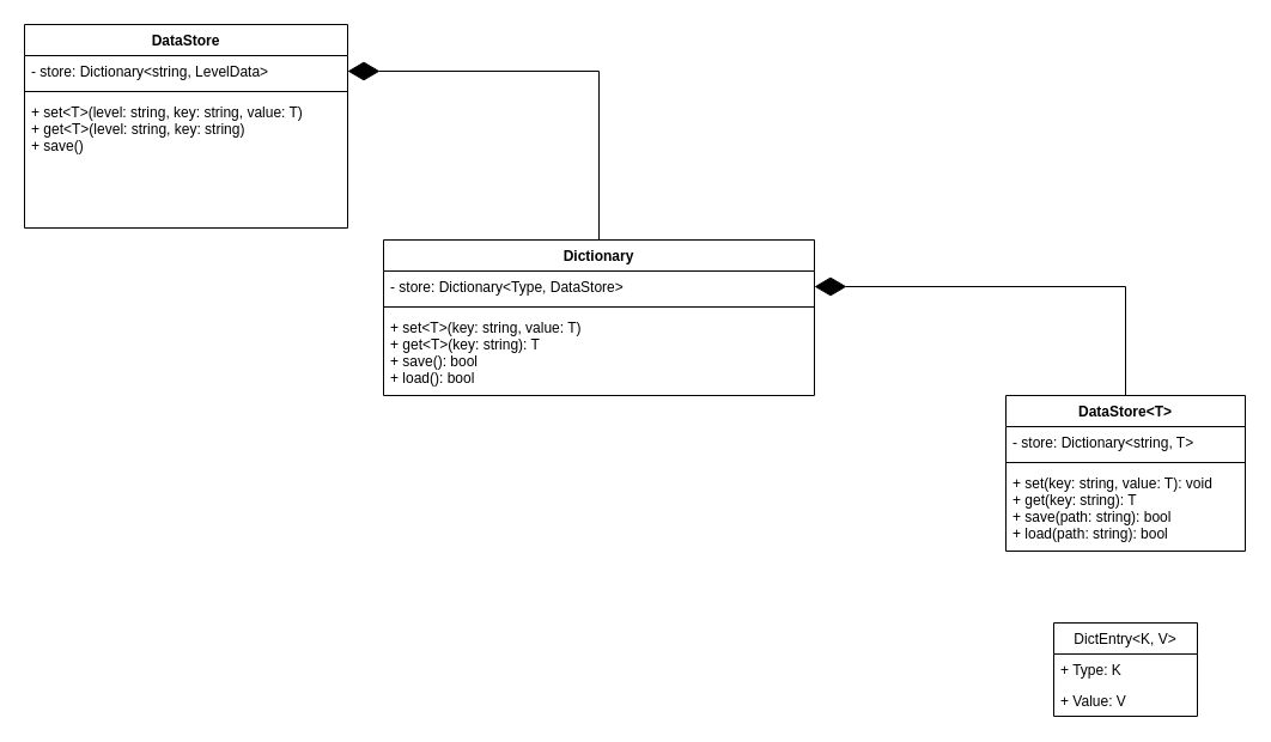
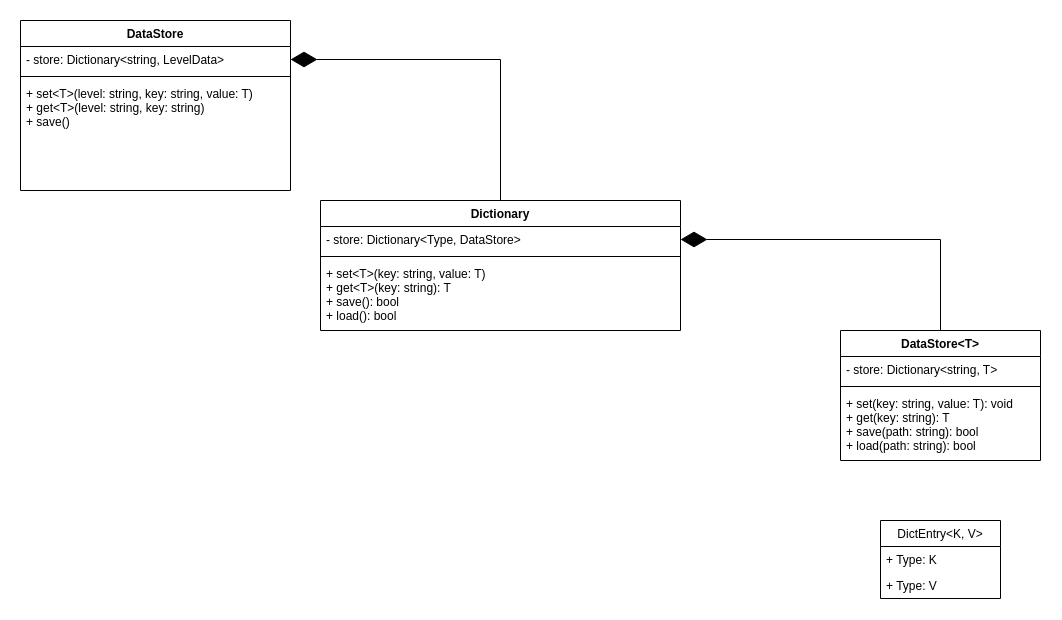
  <mxCell id="0" />
  <mxCell id="1" parent="0" />
  <mxCell id="2" value="" style="endArrow=diamondThin;endFill=1;endSize=24;html=1;exitX=0.5;exitY=0;exitDx=0;exitDy=0;entryX=1;entryY=0.5;entryDx=0;entryDy=0;rounded=0;" edge="1" parent="1" source="12" target="9"><mxGeometry width="160" relative="1" as="geometry"><mxPoint x="700" y="590" as="sourcePoint" /><mxPoint x="860" y="590" as="targetPoint" /><Array as="points"><mxPoint x="940" y="239" /></Array></mxGeometry></mxCell>
  <mxCell id="3" value="DataStore" style="swimlane;fontStyle=1;align=center;verticalAlign=top;childLayout=stackLayout;horizontal=1;startSize=26;horizontalStack=0;resizeParent=1;resizeParentMax=0;resizeLast=0;collapsible=1;marginBottom=0;" vertex="1" parent="1"><mxGeometry x="20" y="20" width="270" height="170" as="geometry" /></mxCell>
  <mxCell id="4" value="- store: Dictionary&lt;string, LevelData&gt;&#10;" style="text;strokeColor=none;fillColor=none;align=left;verticalAlign=top;spacingLeft=4;spacingRight=4;overflow=hidden;rotatable=0;points=[[0,0.5],[1,0.5]];portConstraint=eastwest;" vertex="1" parent="3"><mxGeometry y="26" width="270" height="26" as="geometry" /></mxCell>
  <mxCell id="5" value="" style="line;strokeWidth=1;fillColor=none;align=left;verticalAlign=middle;spacingTop=-1;spacingLeft=3;spacingRight=3;rotatable=0;labelPosition=right;points=[];portConstraint=eastwest;" vertex="1" parent="3"><mxGeometry y="52" width="270" height="8" as="geometry" /></mxCell>
  <mxCell id="6" value="+ set&lt;T&gt;(level: string, key: string, value: T)&#10;+ get&lt;T&gt;(level: string, key: string)&#10;+ save()" style="text;strokeColor=none;fillColor=none;align=left;verticalAlign=top;spacingLeft=4;spacingRight=4;overflow=hidden;rotatable=0;points=[[0,0.5],[1,0.5]];portConstraint=eastwest;" vertex="1" parent="3"><mxGeometry y="60" width="270" height="110" as="geometry" /></mxCell>
  <mxCell id="7" value="" style="endArrow=diamondThin;endFill=1;endSize=24;html=1;exitX=0.5;exitY=0;exitDx=0;exitDy=0;entryX=1;entryY=0.5;entryDx=0;entryDy=0;rounded=0;" edge="1" parent="1" source="8" target="4"><mxGeometry width="160" relative="1" as="geometry"><mxPoint x="372.5" y="161" as="sourcePoint" /><mxPoint x="210" y="70" as="targetPoint" /><Array as="points"><mxPoint x="500" y="59" /></Array></mxGeometry></mxCell>
  <mxCell id="8" value="Dictionary" style="swimlane;fontStyle=1;align=center;verticalAlign=top;childLayout=stackLayout;horizontal=1;startSize=26;horizontalStack=0;resizeParent=1;resizeParentMax=0;resizeLast=0;collapsible=1;marginBottom=0;" vertex="1" parent="1"><mxGeometry x="320" y="200" width="360" height="130" as="geometry" /></mxCell>
  <mxCell id="9" value="- store: Dictionary&lt;Type, DataStore&gt;" style="text;strokeColor=none;fillColor=none;align=left;verticalAlign=top;spacingLeft=4;spacingRight=4;overflow=hidden;rotatable=0;points=[[0,0.5],[1,0.5]];portConstraint=eastwest;" vertex="1" parent="8"><mxGeometry y="26" width="360" height="26" as="geometry" /></mxCell>
  <mxCell id="10" value="" style="line;strokeWidth=1;fillColor=none;align=left;verticalAlign=middle;spacingTop=-1;spacingLeft=3;spacingRight=3;rotatable=0;labelPosition=right;points=[];portConstraint=eastwest;" vertex="1" parent="8"><mxGeometry y="52" width="360" height="8" as="geometry" /></mxCell>
  <mxCell id="11" value="+ set&lt;T&gt;(key: string, value: T)&#10;+ get&lt;T&gt;(key: string): T&#10;+ save(): bool&#10;+ load(): bool" style="text;strokeColor=none;fillColor=none;align=left;verticalAlign=top;spacingLeft=4;spacingRight=4;overflow=hidden;rotatable=0;points=[[0,0.5],[1,0.5]];portConstraint=eastwest;" vertex="1" parent="8"><mxGeometry y="60" width="360" height="70" as="geometry" /></mxCell>
  <mxCell id="12" value="DataStore&lt;T&gt;" style="swimlane;fontStyle=1;align=center;verticalAlign=top;childLayout=stackLayout;horizontal=1;startSize=26;horizontalStack=0;resizeParent=1;resizeParentMax=0;resizeLast=0;collapsible=1;marginBottom=0;" vertex="1" parent="1"><mxGeometry x="840" y="330" width="200" height="130" as="geometry" /></mxCell>
  <mxCell id="13" value="- store: Dictionary&lt;string, T&gt;" style="text;strokeColor=none;fillColor=none;align=left;verticalAlign=top;spacingLeft=4;spacingRight=4;overflow=hidden;rotatable=0;points=[[0,0.5],[1,0.5]];portConstraint=eastwest;" vertex="1" parent="12"><mxGeometry y="26" width="200" height="26" as="geometry" /></mxCell>
  <mxCell id="14" value="" style="line;strokeWidth=1;fillColor=none;align=left;verticalAlign=middle;spacingTop=-1;spacingLeft=3;spacingRight=3;rotatable=0;labelPosition=right;points=[];portConstraint=eastwest;" vertex="1" parent="12"><mxGeometry y="52" width="200" height="8" as="geometry" /></mxCell>
  <mxCell id="15" value="+ set(key: string, value: T): void&#10;+ get(key: string): T&#10;+ save(path: string): bool&#10;+ load(path: string): bool&#10;" style="text;strokeColor=none;fillColor=none;align=left;verticalAlign=top;spacingLeft=4;spacingRight=4;overflow=hidden;rotatable=0;points=[[0,0.5],[1,0.5]];portConstraint=eastwest;" vertex="1" parent="12"><mxGeometry y="60" width="200" height="70" as="geometry" /></mxCell>
  <mxCell id="16" value="DictEntry&lt;K, V&gt;" style="swimlane;fontStyle=0;childLayout=stackLayout;horizontal=1;startSize=26;fillColor=none;horizontalStack=0;resizeParent=1;resizeParentMax=0;resizeLast=0;collapsible=1;marginBottom=0;" vertex="1" parent="1"><mxGeometry x="880" y="520" width="120" height="78" as="geometry" /></mxCell>
  <mxCell id="17" value="+ Type: K" style="text;strokeColor=none;fillColor=none;align=left;verticalAlign=top;spacingLeft=4;spacingRight=4;overflow=hidden;rotatable=0;points=[[0,0.5],[1,0.5]];portConstraint=eastwest;" vertex="1" parent="16"><mxGeometry y="26" width="120" height="26" as="geometry" /></mxCell>
- <mxCell id="18" value="+ Value: V" style="text;strokeColor=none;fillColor=none;align=left;verticalAlign=top;spacingLeft=4;spacingRight=4;overflow=hidden;rotatable=0;points=[[0,0.5],[1,0.5]];portConstraint=eastwest;" vertex="1" parent="16"><mxGeometry y="52" width="120" height="26" as="geometry" /></mxCell>
+ <mxCell id="18" value="+ Type: V" style="text;strokeColor=none;fillColor=none;align=left;verticalAlign=top;spacingLeft=4;spacingRight=4;overflow=hidden;rotatable=0;points=[[0,0.5],[1,0.5]];portConstraint=eastwest;" vertex="1" parent="16"><mxGeometry y="52" width="120" height="26" as="geometry" /></mxCell>
